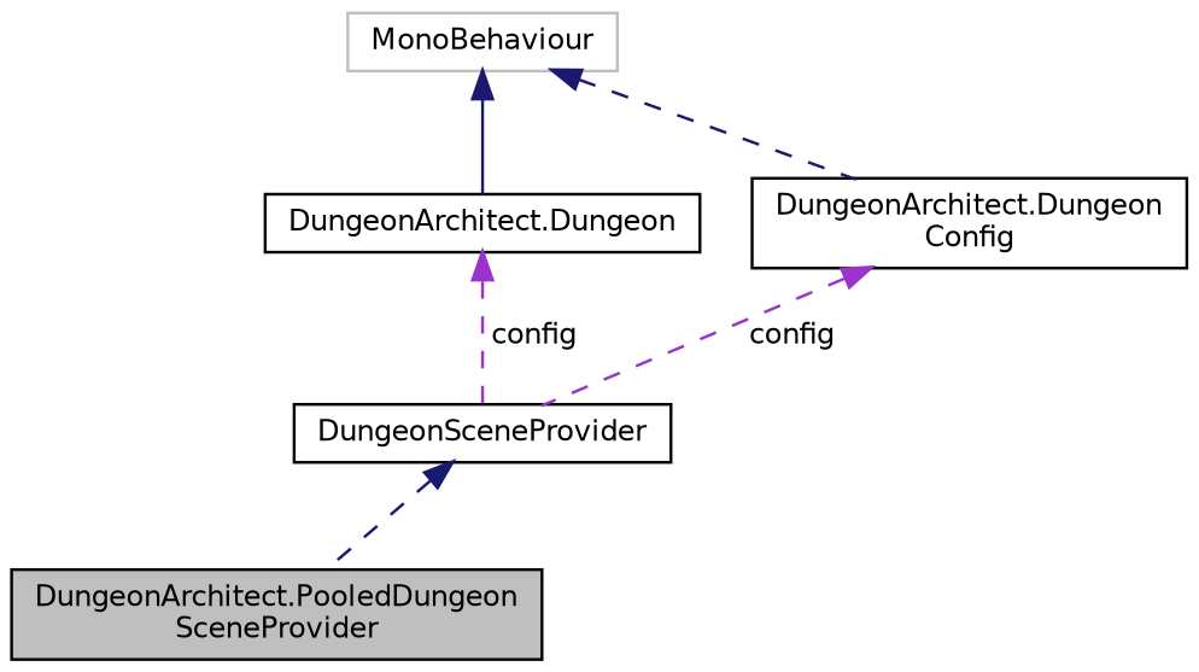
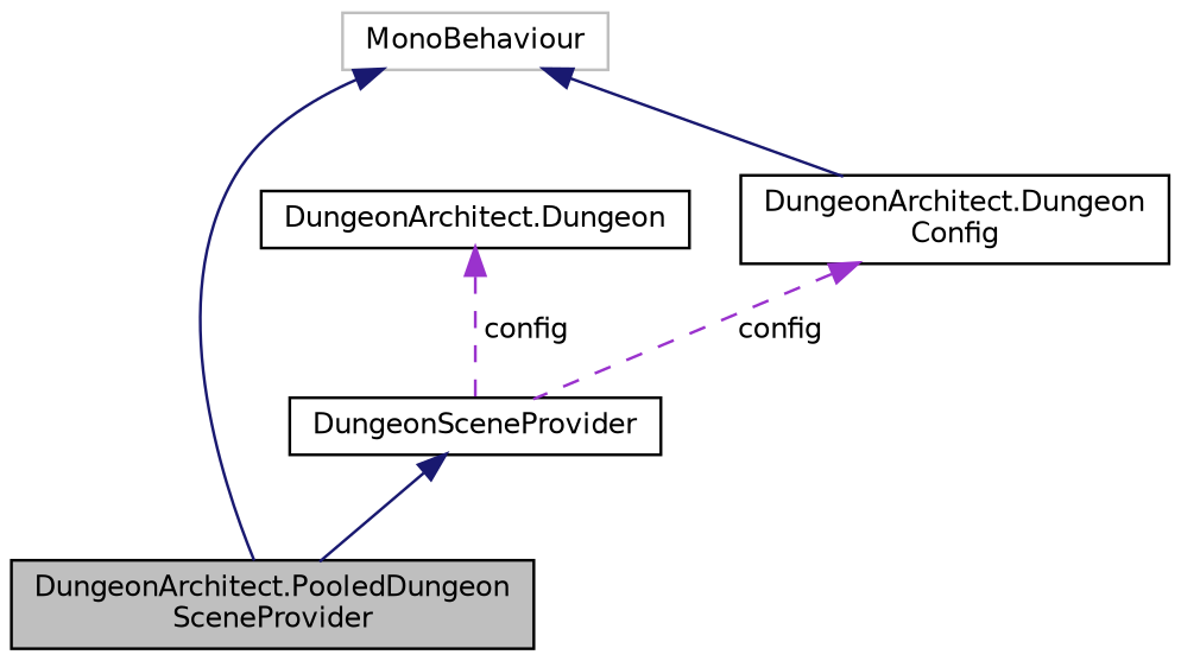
  digraph {
    node [color=black fillcolor=white fontname=Helvetica fontsize=10 shape=record style=filled]
    edge [color=midnightblue dir=back fontname=Helvetica fontsize=10 labelfontname=Helvetica labelfontsize=10 style=solid]
    n1 [fillcolor=grey75 fontcolor=black height=0.2 label="DungeonArchitect.PooledDungeon\lSceneProvider" width=0.4]
    n2 [height=0.2 label=DungeonSceneProvider width=0.4]
    n3 [color=grey75 height=0.2 label=MonoBehaviour width=0.4]
    n4 [height=0.2 label="DungeonArchitect.Dungeon" width=0.4]
    n5 [height=0.2 label="DungeonArchitect.Dungeon\lConfig" width=0.4]
-   n2 -> n1 [style=dashed]
-   n3 -> n4
-   n3 -> n5 [style=dashed]
+   n2 -> n1
+   n3 -> n1
+   n3 -> n5
    n4 -> n2 [color=darkorchid3 label=" config" style=dashed]
    n5 -> n2 [color=darkorchid3 label=" config" style=dashed]
  }
